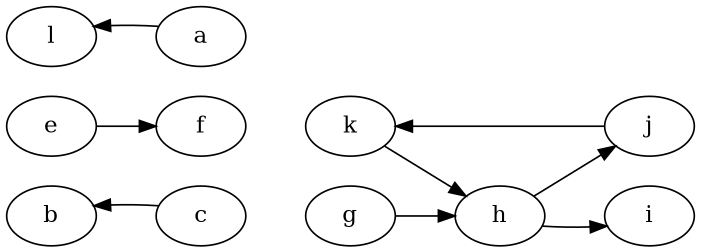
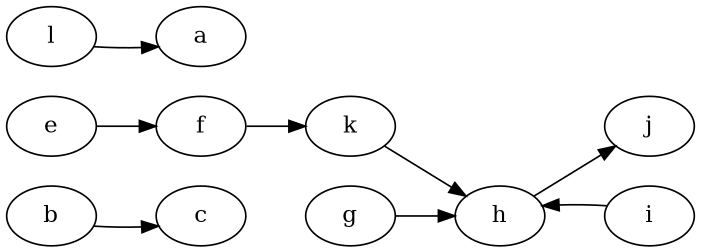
  digraph {
    rankdir=LR
    b
    c
    e
    f
    g
    h
    i
    j
    k
    l
    a
-   c -> b
+   b -> c
    e -> f
    g -> h
-   h -> i
+   i -> h
    h -> j
-   j -> k
+   f -> k
    k -> h
-   a -> l
+   l -> a
  }
